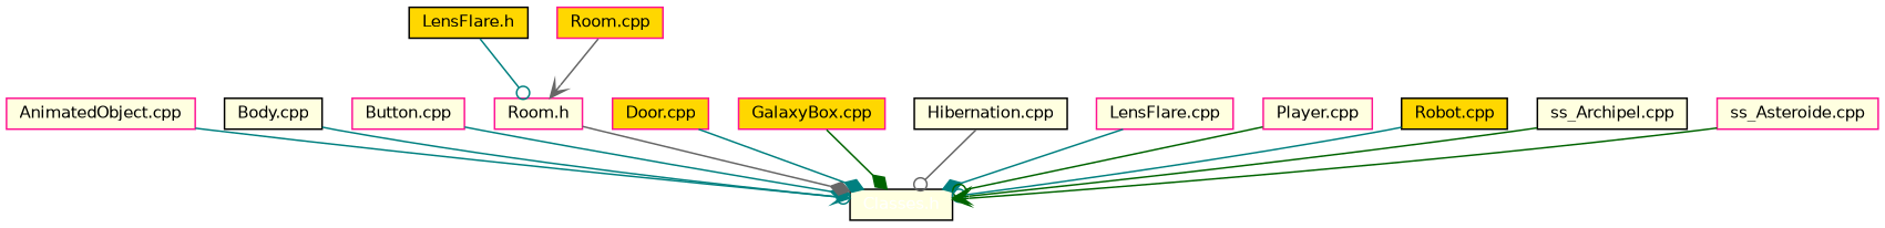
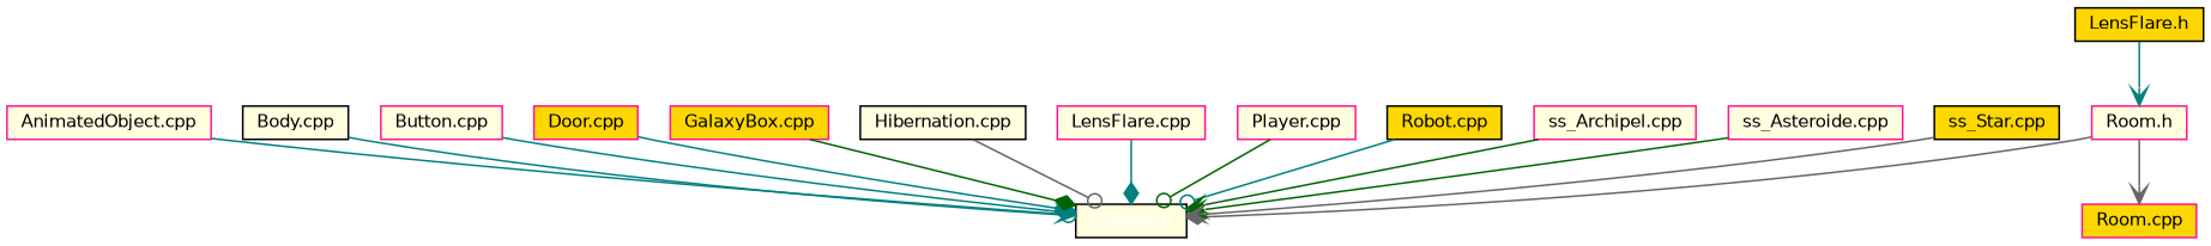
  digraph {
    fontname="DejaVu Sans"
    node [color=deeppink fillcolor=lightyellow fontname="DejaVu Sans" fontsize=10 shape=record style=filled]
    edge [arrowhead=vee color=teal fontname="DejaVu Sans" fontsize=10 labelfontname=Helvetica labelfontsize=10 style=solid]
    n1 [color=black fontcolor=white height=0.2 label="Classes.h" width=0.4]
    n2 [height=0.2 label="AnimatedObject.cpp" width=0.4]
    n3 [color=black height=0.2 label="Body.cpp" width=0.4]
    n4 [height=0.2 label="Button.cpp" width=0.4]
    n5 [height=0.2 label="Room.h" width=0.4]
    n6 [color=black fillcolor=gold height=0.2 label="LensFlare.h" width=0.4]
    n7 [fillcolor=gold height=0.2 label="Room.cpp" width=0.4]
    n8 [fillcolor=gold height=0.2 label="Door.cpp" width=0.4]
    n9 [fillcolor=gold height=0.2 label="GalaxyBox.cpp" width=0.4]
    n10 [color=black height=0.2 label="Hibernation.cpp" width=0.4]
    n11 [height=0.2 label="LensFlare.cpp" width=0.4]
    n12 [height=0.2 label="Player.cpp" width=0.4]
    n13 [color=black fillcolor=gold height=0.2 label="Robot.cpp" width=0.4]
-   n14 [color=black height=0.2 label="ss_Archipel.cpp" width=0.4]
+   n14 [height=0.2 label="ss_Archipel.cpp" width=0.4]
    n15 [height=0.2 label="ss_Asteroide.cpp" width=0.4]
+   n16 [color=black fillcolor=gold height=0.2 label="ss_Star.cpp" width=0.4]
    n2 -> n1
    n3 -> n1 [arrowhead=odot]
    n4 -> n1 [arrowhead=diamond]
    n5 -> n1 [arrowhead=diamond color=gray40]
-   n6 -> n5 [arrowhead=odot]
-   n7 -> n5 [color=gray40]
+   n6 -> n5
+   n5 -> n7 [color=gray40]
    n8 -> n1 [arrowhead=diamond]
    n9 -> n1 [arrowhead=diamond color=darkgreen]
    n10 -> n1 [arrowhead=odot color=gray40]
    n11 -> n1 [arrowhead=diamond]
    n12 -> n1 [arrowhead=odot color=darkgreen]
    n13 -> n1 [arrowhead=odot]
    n14 -> n1 [color=darkgreen]
    n15 -> n1 [color=darkgreen]
+   n16 -> n1 [color=gray40]
  }
